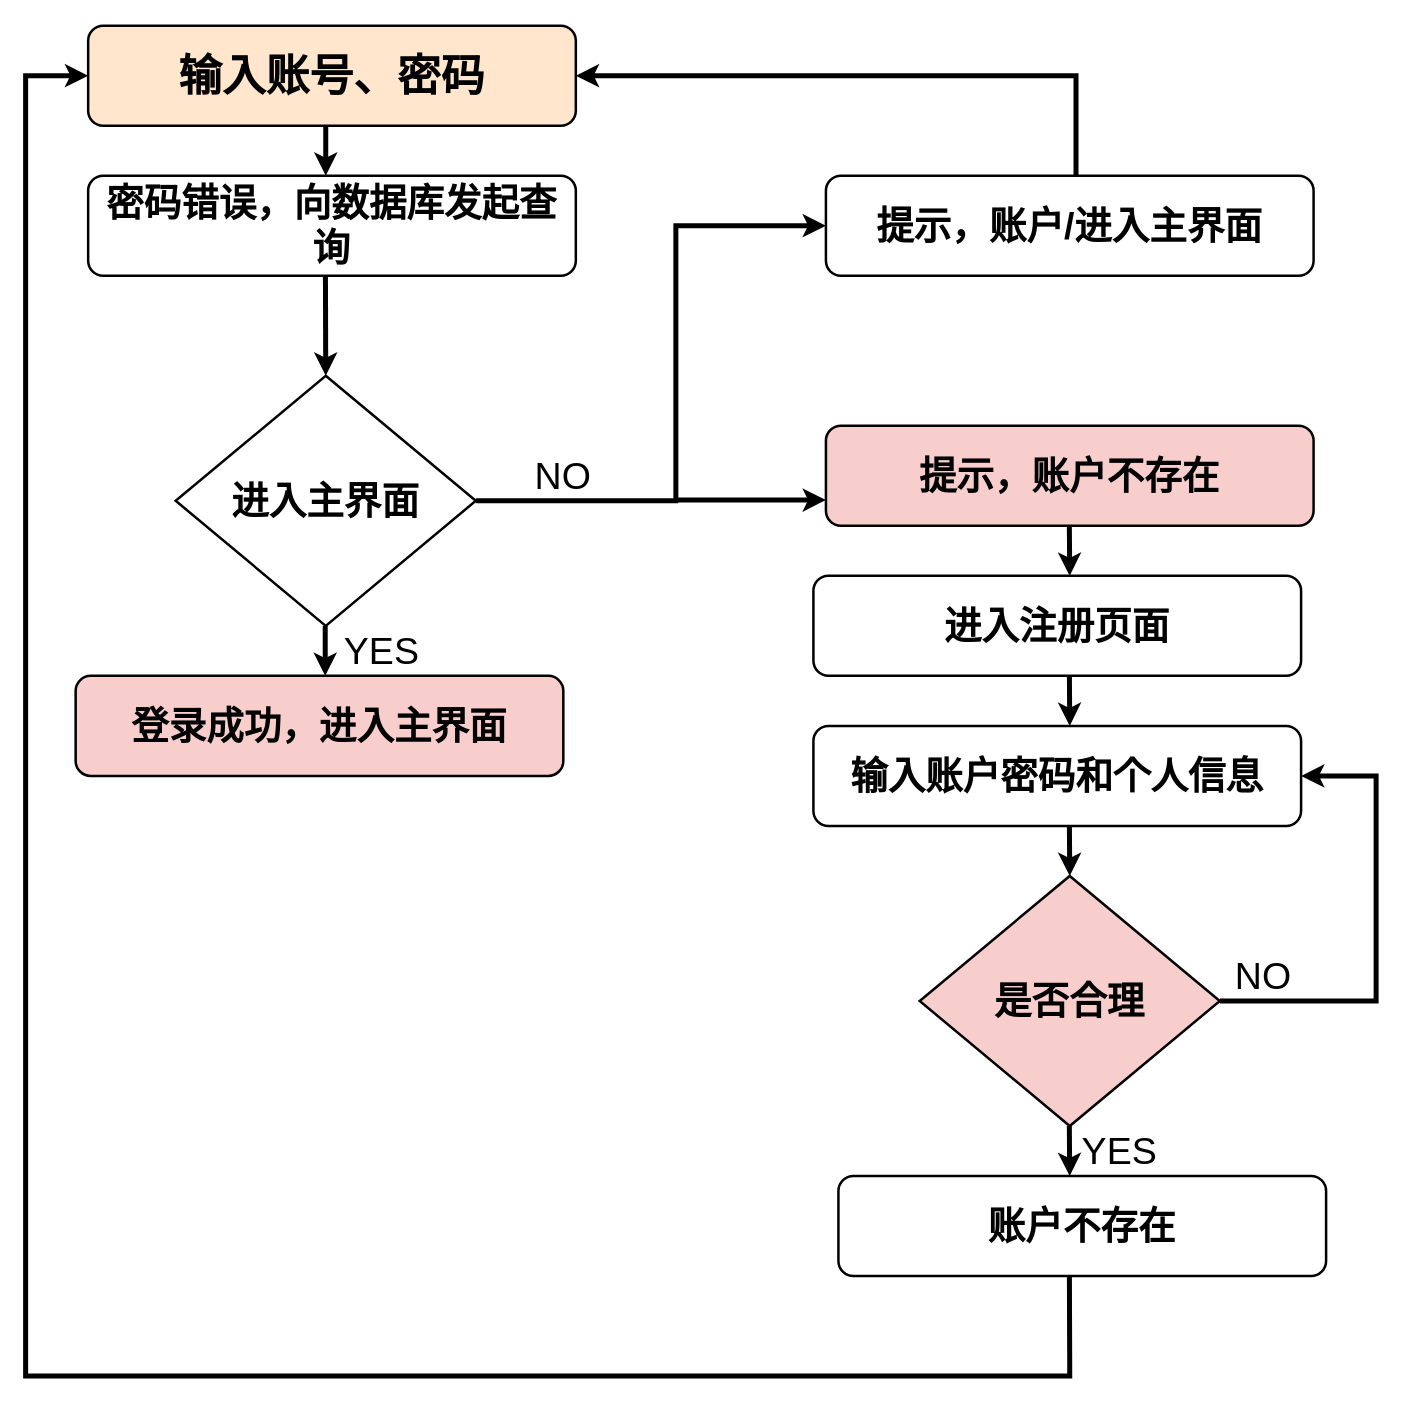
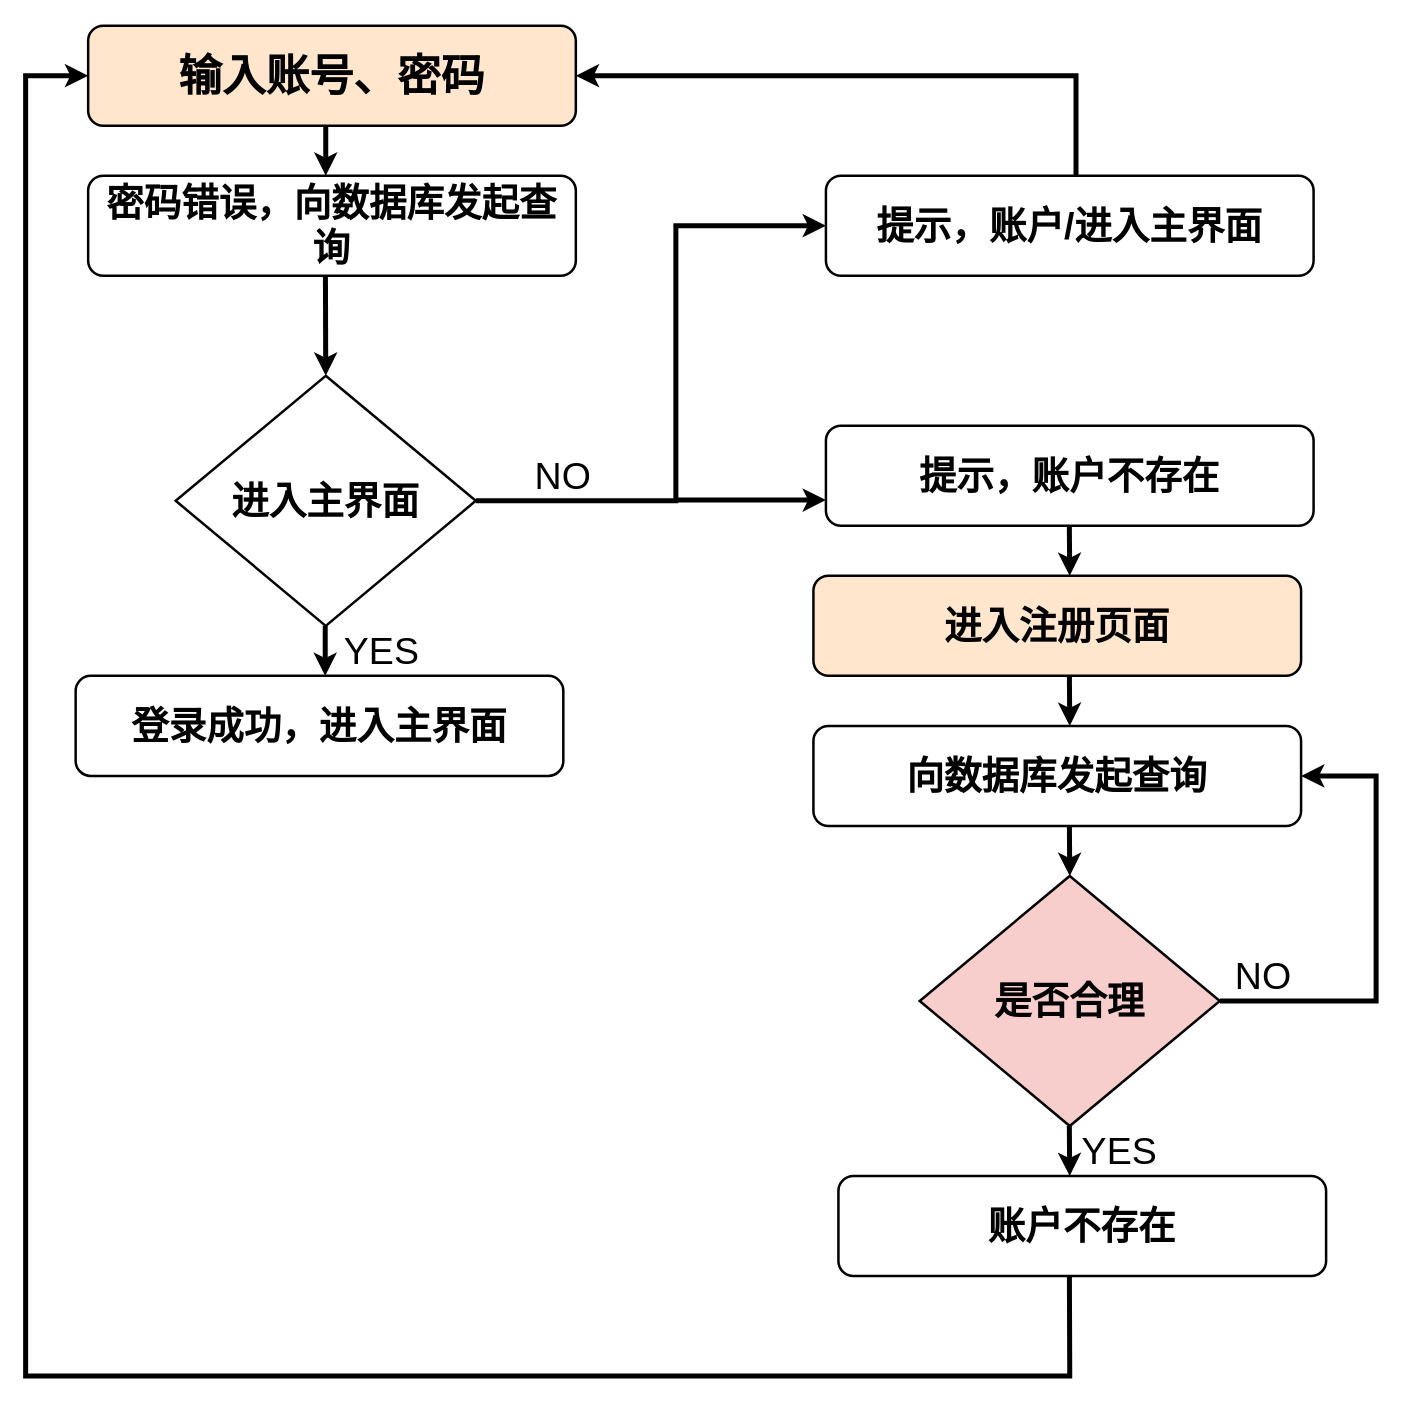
  <mxCell id="0" />
  <mxCell id="1" parent="0" />
  <mxCell id="2" value="&lt;b style=&quot;font-size: 35px;&quot;&gt;输入账号、密码&lt;/b&gt;" style="rounded=1;whiteSpace=wrap;html=1;strokeWidth=2;fillColor=#ffe6cc;" parent="1" vertex="1"><mxGeometry x="70" y="20" width="390" height="80" as="geometry" /></mxCell>
  <mxCell id="3" value="&lt;span style=&quot;font-size: 30px;&quot;&gt;&lt;b&gt;密码错误，向数据库发起查询&lt;/b&gt;&lt;/span&gt;" style="rounded=1;whiteSpace=wrap;html=1;strokeWidth=2;" parent="1" vertex="1"><mxGeometry x="70" y="140" width="390" height="80" as="geometry" /></mxCell>
  <mxCell id="4" value="" style="endArrow=classic;html=1;rounded=0;strokeWidth=4;" parent="1" edge="1"><mxGeometry width="50" height="50" relative="1" as="geometry"><mxPoint x="260" y="100" as="sourcePoint" /><mxPoint x="260" y="140" as="targetPoint" /></mxGeometry></mxCell>
  <mxCell id="5" value="&lt;font style=&quot;font-size: 30px;&quot;&gt;&lt;b&gt;进入主界面&lt;/b&gt;&lt;/font&gt;" style="rhombus;whiteSpace=wrap;html=1;strokeWidth=2;" parent="1" vertex="1"><mxGeometry x="140" y="300" width="240" height="200" as="geometry" /></mxCell>
  <mxCell id="6" value="" style="endArrow=classic;html=1;rounded=0;strokeWidth=4;entryX=0.5;entryY=0;entryDx=0;entryDy=0;" parent="1" target="5" edge="1"><mxGeometry width="50" height="50" relative="1" as="geometry"><mxPoint x="259.76" y="220" as="sourcePoint" /><mxPoint x="259.76" y="260" as="targetPoint" /></mxGeometry></mxCell>
  <mxCell id="7" value="" style="endArrow=classic;html=1;rounded=0;strokeWidth=4;" parent="1" edge="1"><mxGeometry width="50" height="50" relative="1" as="geometry"><mxPoint x="380" y="400" as="sourcePoint" /><mxPoint x="660" y="180" as="targetPoint" /><Array as="points"><mxPoint x="540" y="400" /><mxPoint x="540" y="300" /><mxPoint x="540" y="180" /></Array></mxGeometry></mxCell>
  <mxCell id="8" value="&lt;font style=&quot;font-size: 30px;&quot;&gt;NO&lt;/font&gt;" style="text;html=1;align=center;verticalAlign=middle;whiteSpace=wrap;rounded=0;" parent="1" vertex="1"><mxGeometry x="420" y="360" width="60" height="40" as="geometry" /></mxCell>
- <mxCell id="9" value="&lt;span style=&quot;font-size: 30px;&quot;&gt;&lt;b&gt;登录成功，进入主界面&lt;/b&gt;&lt;/span&gt;" style="rounded=1;whiteSpace=wrap;html=1;strokeWidth=2;fillColor=#f8cecc;" parent="1" vertex="1"><mxGeometry x="60" y="540" width="390" height="80" as="geometry" /></mxCell>
+ <mxCell id="9" value="&lt;span style=&quot;font-size: 30px;&quot;&gt;&lt;b&gt;登录成功，进入主界面&lt;/b&gt;&lt;/span&gt;" style="rounded=1;whiteSpace=wrap;html=1;strokeWidth=2;" parent="1" vertex="1"><mxGeometry x="60" y="540" width="390" height="80" as="geometry" /></mxCell>
  <mxCell id="10" value="" style="endArrow=classic;html=1;rounded=0;strokeWidth=4;" parent="1" edge="1"><mxGeometry width="50" height="50" relative="1" as="geometry"><mxPoint x="259.58" y="500" as="sourcePoint" /><mxPoint x="259.58" y="540" as="targetPoint" /></mxGeometry></mxCell>
  <mxCell id="11" value="&lt;font style=&quot;font-size: 30px;&quot;&gt;YES&lt;/font&gt;" style="text;html=1;align=center;verticalAlign=middle;whiteSpace=wrap;rounded=0;" parent="1" vertex="1"><mxGeometry x="260" y="500" width="90" height="40" as="geometry" /></mxCell>
  <mxCell id="12" value="&lt;span style=&quot;font-size: 30px;&quot;&gt;&lt;b&gt;提示，账户/进入主界面&lt;/b&gt;&lt;/span&gt;" style="rounded=1;whiteSpace=wrap;html=1;strokeWidth=2;" vertex="1" parent="1"><mxGeometry x="660" y="140" width="390" height="80" as="geometry" /></mxCell>
  <mxCell id="13" value="" style="endArrow=classic;html=1;rounded=0;strokeWidth=4;entryX=1;entryY=0.5;entryDx=0;entryDy=0;" edge="1" parent="1" target="2"><mxGeometry width="50" height="50" relative="1" as="geometry"><mxPoint x="860" y="140" as="sourcePoint" /><mxPoint x="860.24" y="220" as="targetPoint" /><Array as="points"><mxPoint x="860" y="60" /></Array></mxGeometry></mxCell>
  <mxCell id="14" value="" style="endArrow=classic;html=1;rounded=0;strokeWidth=4;" edge="1" parent="1"><mxGeometry width="50" height="50" relative="1" as="geometry"><mxPoint x="540" y="399.43" as="sourcePoint" /><mxPoint x="660" y="399.43" as="targetPoint" /></mxGeometry></mxCell>
- <mxCell id="15" value="&lt;span style=&quot;font-size: 30px;&quot;&gt;&lt;b&gt;提示，账户不存在&lt;/b&gt;&lt;/span&gt;" style="rounded=1;whiteSpace=wrap;html=1;strokeWidth=2;fillColor=#f8cecc;" vertex="1" parent="1"><mxGeometry x="660" y="340" width="390" height="80" as="geometry" /></mxCell>
+ <mxCell id="15" value="&lt;span style=&quot;font-size: 30px;&quot;&gt;&lt;b&gt;提示，账户不存在&lt;/b&gt;&lt;/span&gt;" style="rounded=1;whiteSpace=wrap;html=1;strokeWidth=2;" vertex="1" parent="1"><mxGeometry x="660" y="340" width="390" height="80" as="geometry" /></mxCell>
  <mxCell id="16" value="" style="endArrow=classic;html=1;rounded=0;strokeWidth=4;" edge="1" parent="1"><mxGeometry width="50" height="50" relative="1" as="geometry"><mxPoint x="854.66" y="420" as="sourcePoint" /><mxPoint x="855" y="460" as="targetPoint" /></mxGeometry></mxCell>
- <mxCell id="17" value="&lt;span style=&quot;font-size: 30px;&quot;&gt;&lt;b&gt;进入注册页面&lt;/b&gt;&lt;/span&gt;" style="rounded=1;whiteSpace=wrap;html=1;strokeWidth=2;" vertex="1" parent="1"><mxGeometry x="650" y="460" width="390" height="80" as="geometry" /></mxCell>
+ <mxCell id="17" value="&lt;span style=&quot;font-size: 30px;&quot;&gt;&lt;b&gt;进入注册页面&lt;/b&gt;&lt;/span&gt;" style="rounded=1;whiteSpace=wrap;html=1;strokeWidth=2;fillColor=#ffe6cc;" vertex="1" parent="1"><mxGeometry x="650" y="460" width="390" height="80" as="geometry" /></mxCell>
  <mxCell id="18" value="" style="endArrow=classic;html=1;rounded=0;strokeWidth=4;" edge="1" parent="1"><mxGeometry width="50" height="50" relative="1" as="geometry"><mxPoint x="854.71" y="540" as="sourcePoint" /><mxPoint x="855" y="580" as="targetPoint" /></mxGeometry></mxCell>
- <mxCell id="19" value="&lt;span style=&quot;font-size: 30px;&quot;&gt;&lt;b&gt;输入账户密码和个人信息&lt;/b&gt;&lt;/span&gt;" style="rounded=1;whiteSpace=wrap;html=1;strokeWidth=2;" vertex="1" parent="1"><mxGeometry x="650" y="580" width="390" height="80" as="geometry" /></mxCell>
+ <mxCell id="19" value="&lt;span style=&quot;font-size: 30px;&quot;&gt;&lt;b&gt;向数据库发起查询&lt;/b&gt;&lt;/span&gt;" style="rounded=1;whiteSpace=wrap;html=1;strokeWidth=2;" vertex="1" parent="1"><mxGeometry x="650" y="580" width="390" height="80" as="geometry" /></mxCell>
  <mxCell id="20" value="" style="endArrow=classic;html=1;rounded=0;strokeWidth=4;" edge="1" parent="1"><mxGeometry width="50" height="50" relative="1" as="geometry"><mxPoint x="854.71" y="660" as="sourcePoint" /><mxPoint x="855" y="700" as="targetPoint" /></mxGeometry></mxCell>
  <mxCell id="21" value="&lt;font style=&quot;font-size: 30px;&quot;&gt;&lt;b&gt;是否合理&lt;/b&gt;&lt;/font&gt;" style="rhombus;whiteSpace=wrap;html=1;strokeWidth=2;fillColor=#f8cecc;" vertex="1" parent="1"><mxGeometry x="735" y="700" width="240" height="200" as="geometry" /></mxCell>
  <mxCell id="22" value="" style="endArrow=classic;html=1;rounded=0;strokeWidth=4;entryX=1;entryY=0.5;entryDx=0;entryDy=0;" edge="1" parent="1" target="19"><mxGeometry width="50" height="50" relative="1" as="geometry"><mxPoint x="975" y="800" as="sourcePoint" /><mxPoint x="1320" y="800" as="targetPoint" /><Array as="points"><mxPoint x="1100" y="800" /><mxPoint x="1100" y="620" /><mxPoint x="1050" y="620" /></Array></mxGeometry></mxCell>
  <mxCell id="23" value="&lt;font style=&quot;font-size: 30px;&quot;&gt;NO&lt;/font&gt;" style="text;html=1;align=center;verticalAlign=middle;whiteSpace=wrap;rounded=0;" vertex="1" parent="1"><mxGeometry x="980" y="760" width="60" height="40" as="geometry" /></mxCell>
  <mxCell id="24" value="" style="endArrow=classic;html=1;rounded=0;strokeWidth=4;" edge="1" parent="1"><mxGeometry width="50" height="50" relative="1" as="geometry"><mxPoint x="854.66" y="900" as="sourcePoint" /><mxPoint x="854.95" y="940" as="targetPoint" /></mxGeometry></mxCell>
  <mxCell id="25" value="&lt;span style=&quot;font-size: 30px;&quot;&gt;&lt;b&gt;账户不存在&lt;/b&gt;&lt;/span&gt;" style="rounded=1;whiteSpace=wrap;html=1;strokeWidth=2;" vertex="1" parent="1"><mxGeometry x="670" y="940" width="390" height="80" as="geometry" /></mxCell>
  <mxCell id="26" value="&lt;font style=&quot;font-size: 30px;&quot;&gt;YES&lt;/font&gt;" style="text;html=1;align=center;verticalAlign=middle;whiteSpace=wrap;rounded=0;" vertex="1" parent="1"><mxGeometry x="850" y="900" width="90" height="40" as="geometry" /></mxCell>
  <mxCell id="27" value="" style="endArrow=classic;html=1;rounded=0;strokeWidth=4;entryX=0;entryY=0.5;entryDx=0;entryDy=0;" edge="1" parent="1" target="2"><mxGeometry width="50" height="50" relative="1" as="geometry"><mxPoint x="854.71" y="1020" as="sourcePoint" /><mxPoint x="20" y="60" as="targetPoint" /><Array as="points"><mxPoint x="855" y="1100" /><mxPoint x="20" y="1100" /><mxPoint x="20" y="60" /></Array></mxGeometry></mxCell>
